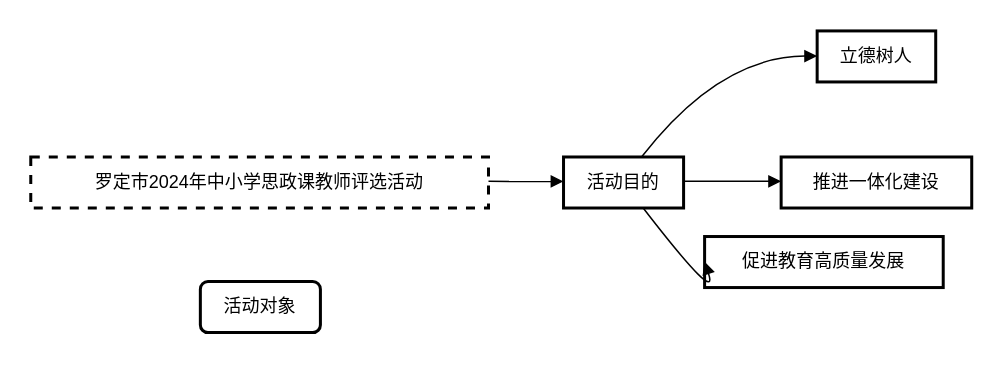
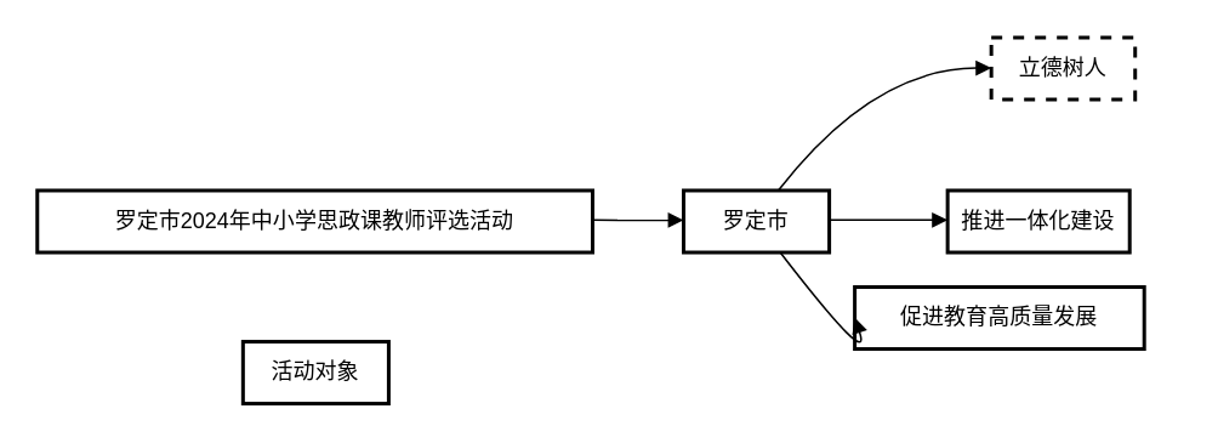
  <mxCell id="0" />
  <mxCell id="1" parent="0" />
- <mxCell id="2" value="罗定市2024年中小学思政课教师评选活动" style="whiteSpace=wrap;strokeWidth=2;dashed=1;" vertex="1" parent="1"><mxGeometry y="104" width="305" height="34" as="geometry" x="20" /></mxCell>
- <mxCell id="3" value="活动目的" style="whiteSpace=wrap;strokeWidth=2;" vertex="1" parent="1"><mxGeometry x="375" y="104" width="80" height="34" as="geometry" /></mxCell>
- <mxCell id="4" value="立德树人" style="whiteSpace=wrap;strokeWidth=2;" vertex="1" parent="1"><mxGeometry x="544" width="79" height="34" as="geometry" y="20" /></mxCell>
- <mxCell id="5" value="推进一体化建设" style="whiteSpace=wrap;strokeWidth=2;" vertex="1" parent="1"><mxGeometry x="520" y="104" width="127" height="34" as="geometry" /></mxCell>
+ <mxCell id="2" value="罗定市2024年中小学思政课教师评选活动" style="whiteSpace=wrap;strokeWidth=2;" vertex="1" parent="1"><mxGeometry y="104" width="305" height="34" as="geometry" x="20" /></mxCell>
+ <mxCell id="3" value="罗定市" style="whiteSpace=wrap;strokeWidth=2;" vertex="1" parent="1"><mxGeometry x="375" y="104" width="80" height="34" as="geometry" /></mxCell>
+ <mxCell id="4" value="立德树人" style="whiteSpace=wrap;strokeWidth=2;dashed=1;" vertex="1" parent="1"><mxGeometry x="544" width="79" height="34" as="geometry" y="20" /></mxCell>
+ <mxCell id="5" value="推进一体化建设" style="whiteSpace=wrap;strokeWidth=2;" vertex="1" parent="1"><mxGeometry x="520" y="104" width="100" height="34" as="geometry" /></mxCell>
  <mxCell id="6" value="促进教育高质量发展" style="whiteSpace=wrap;strokeWidth=2;" vertex="1" parent="1"><mxGeometry x="469" y="157" width="159" height="34" as="geometry" /></mxCell>
- <mxCell id="7" value="活动对象" style="whiteSpace=wrap;strokeWidth=2;rounded=1;" vertex="1" parent="1"><mxGeometry x="133" y="187" width="80" height="34" as="geometry" /></mxCell>
+ <mxCell id="7" value="活动对象" style="whiteSpace=wrap;strokeWidth=2;" vertex="1" parent="1"><mxGeometry x="133" y="187" width="80" height="34" as="geometry" /></mxCell>
  <mxCell id="8" value="" style="curved=1;startArrow=none;endArrow=block;exitX=0.999;exitY=0.478;entryX=-0.005;entryY=0.478;" edge="1" parent="1" source="2" target="3"><mxGeometry relative="1" as="geometry"><Array as="points" /></mxGeometry></mxCell>
  <mxCell id="9" value="" style="curved=1;startArrow=none;endArrow=block;exitX=0.654;exitY=-0.015;entryX=0.001;entryY=0.493;" edge="1" parent="1" source="3" target="4"><mxGeometry relative="1" as="geometry"><Array as="points"><mxPoint x="479" y="37" /></Array></mxGeometry></mxCell>
  <mxCell id="10" value="" style="curved=1;startArrow=none;endArrow=block;exitX=0.988;exitY=0.478;entryX=0.0;entryY=0.478;" edge="1" parent="1" source="3" target="5"><mxGeometry relative="1" as="geometry"><Array as="points" /></mxGeometry></mxCell>
  <mxCell id="11" value="" style="curved=1;startArrow=none;endArrow=block;exitX=0.654;exitY=0.971;entryX=0.0;entryY=0.493;" edge="1" parent="1" source="3" target="6"><mxGeometry relative="1" as="geometry"><Array as="points"><mxPoint x="479" y="204" /></Array></mxGeometry></mxCell>
